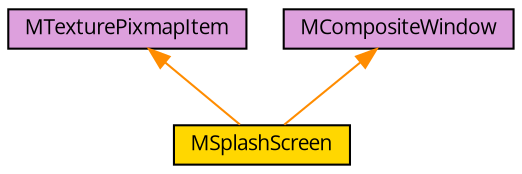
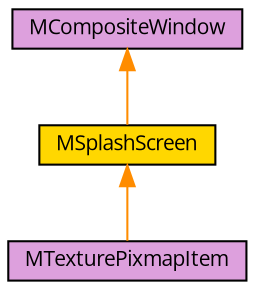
  digraph {
    fontname="Open Sans"
    node [color=black fillcolor=plum fontname="Open Sans" fontsize=10 shape=record style=filled]
    edge [color=darkorange dir=back fontname="Open Sans" fontsize=10 labelfontname="FreeSans.ttf" labelfontsize=10 style=solid]
    n1 [fillcolor=gold fontcolor=black height=0.2 label=MSplashScreen width=0.4]
    n2 [height=0.2 label=MTexturePixmapItem width=0.4]
    n3 [height=0.2 label=MCompositeWindow width=0.4]
-   n2 -> n1
+   n1 -> n2
    n3 -> n1
  }
